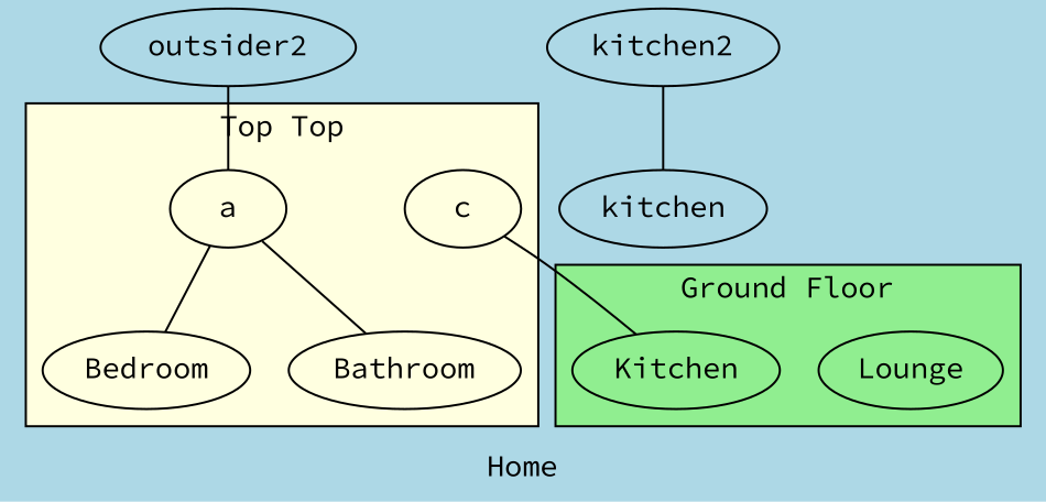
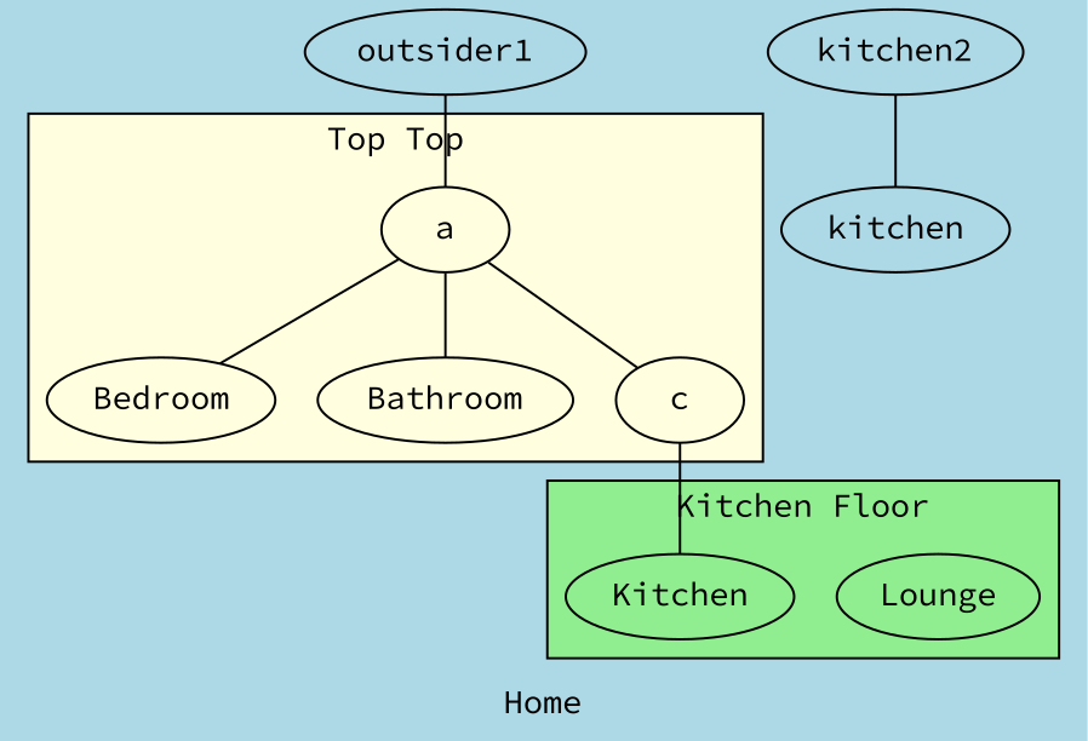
  graph {
    bgcolor=lightblue
    fontname="Source Code Pro"
    label=Home
    node [fontname="Source Code Pro"]
    edge [fontname="Source Code Pro"]
    Lounge
    Kitchen
    Bedroom
    a
    Bathroom
    c
-   outsider1 [label=outsider2]
+   outsider1
    n8 [label=kitchen2]
    kitchen
    subgraph cluster_1 {
      bgcolor=lightgreen
-     label="Ground Floor"
+     label="Kitchen Floor"
      Lounge
      Kitchen
    }
    subgraph cluster_2 {
      bgcolor=lightyellow
      label="Top Top"
      Bedroom
      a
      Bathroom
      c
    }
    a -- Bedroom
    a -- Bathroom
+   a -- c
    c -- Kitchen
    outsider1 -- a
    n8 -- kitchen
  }
